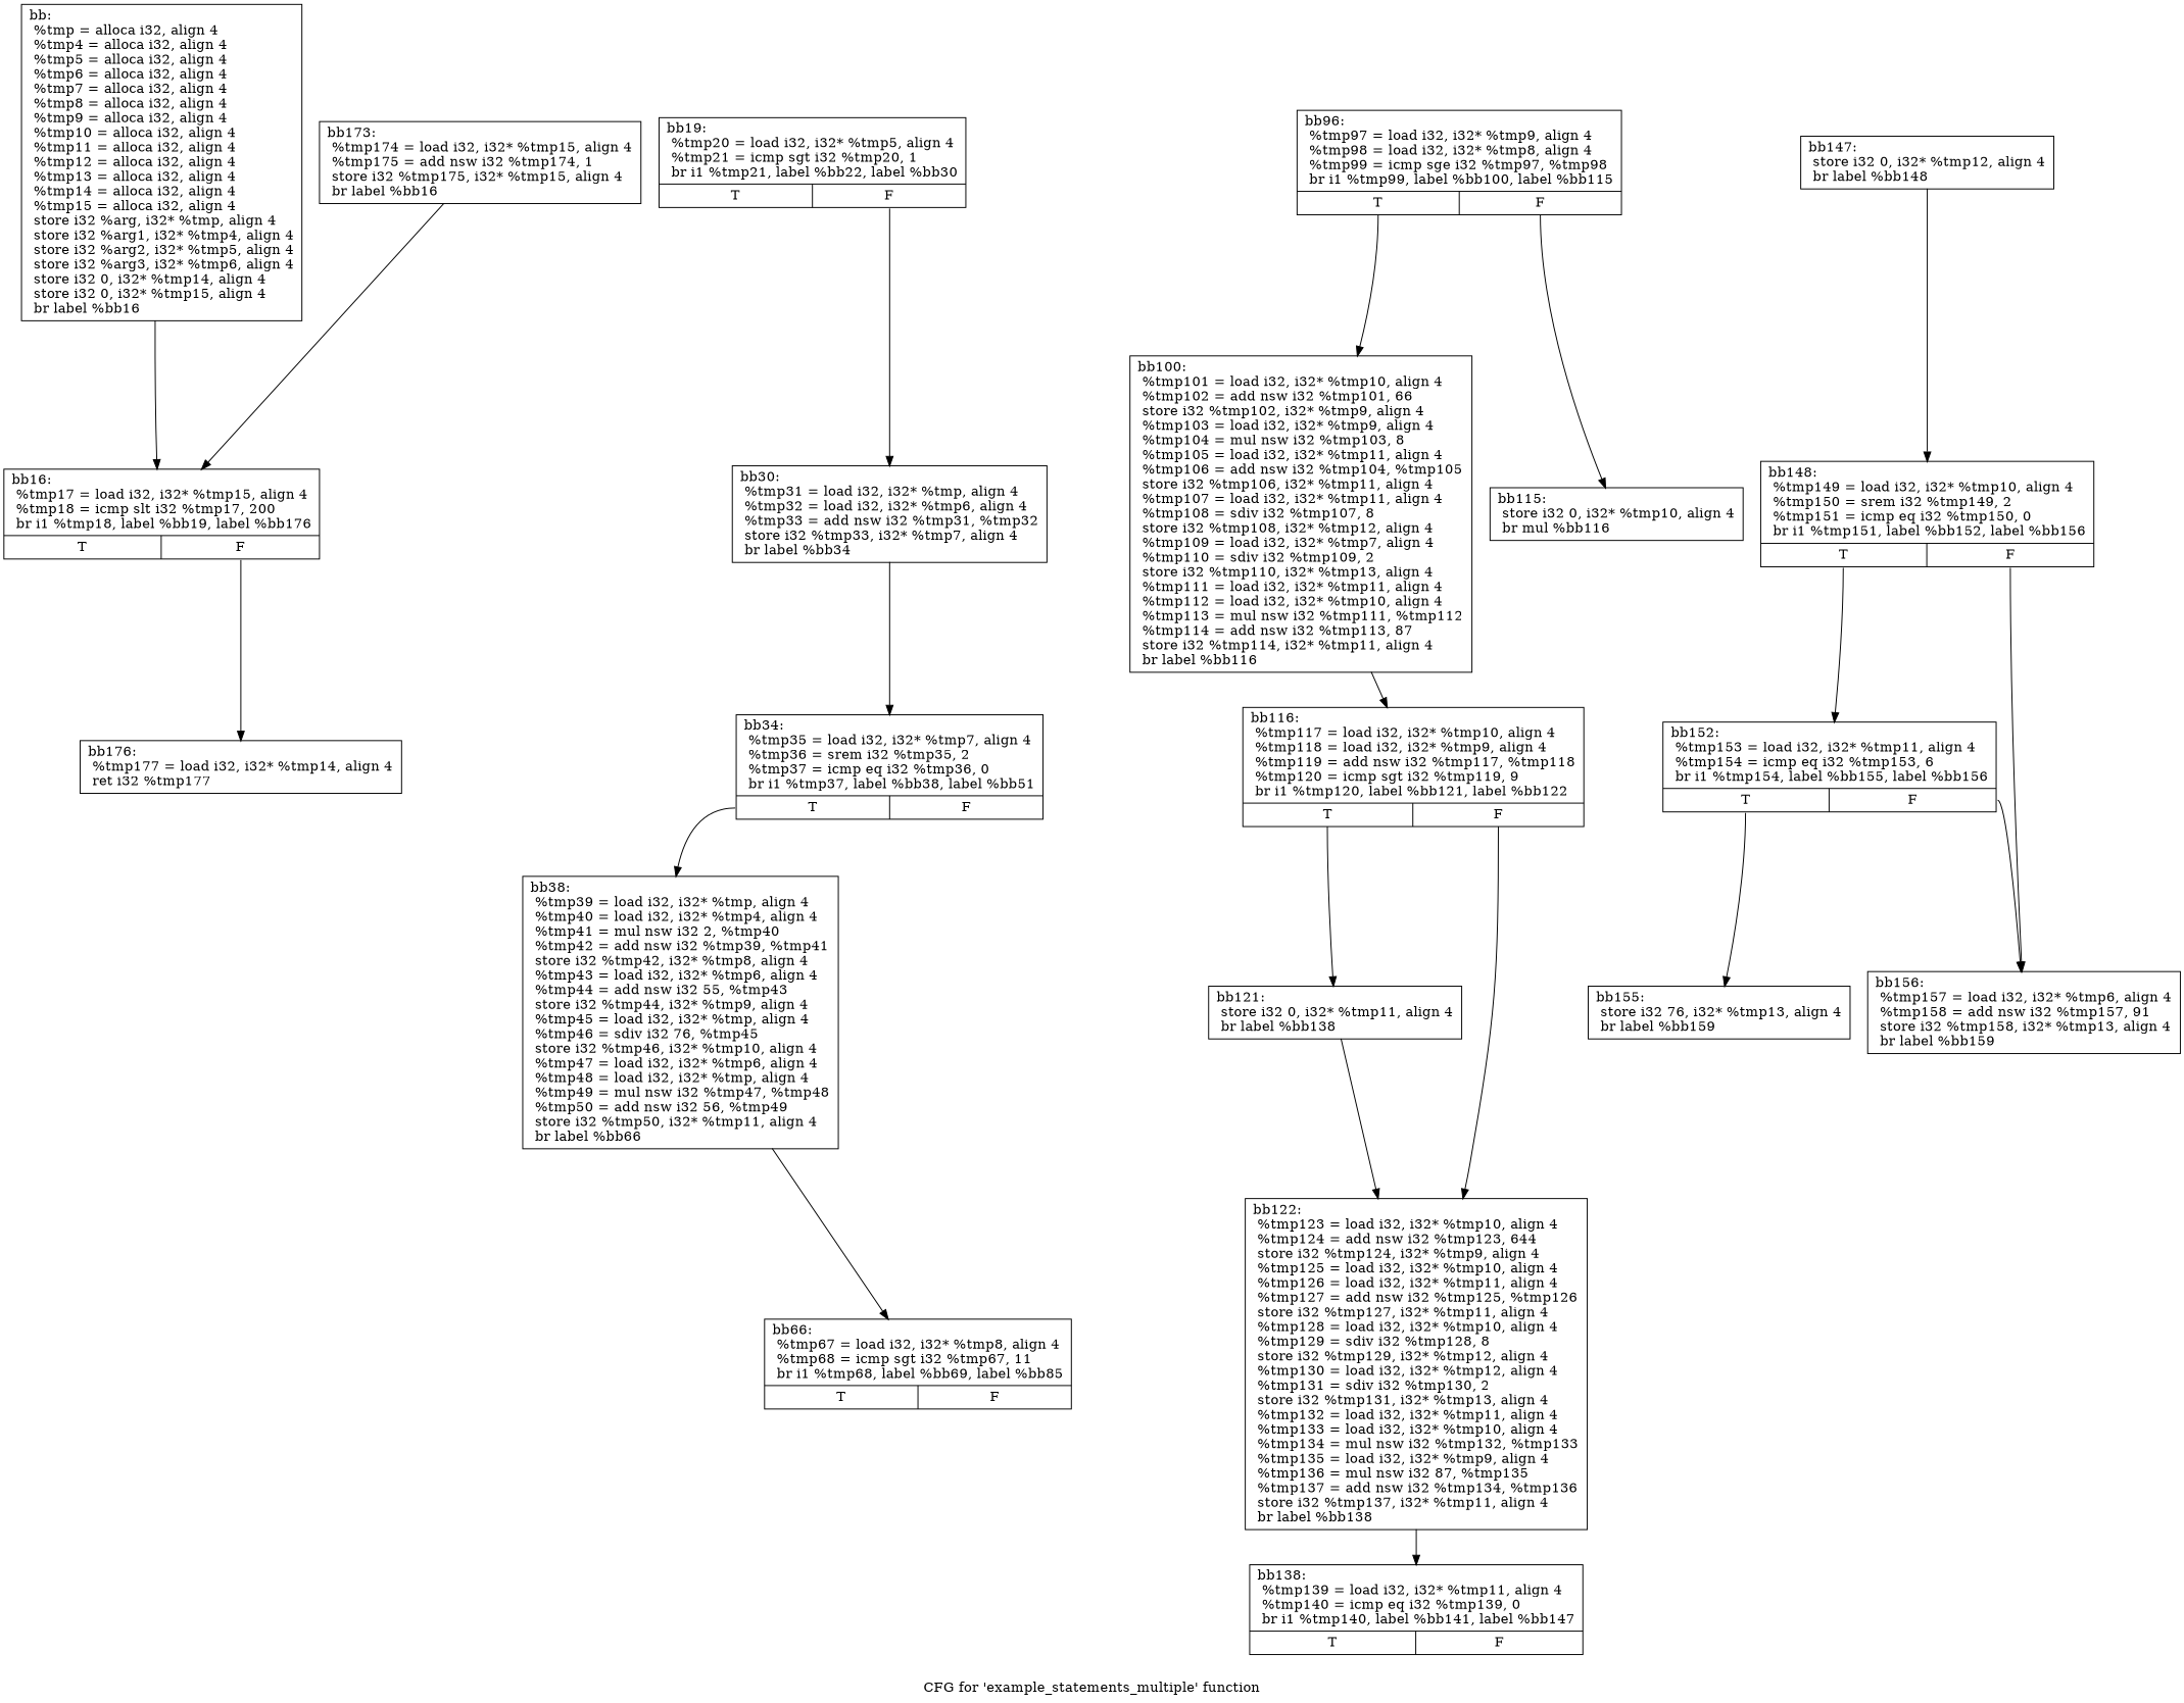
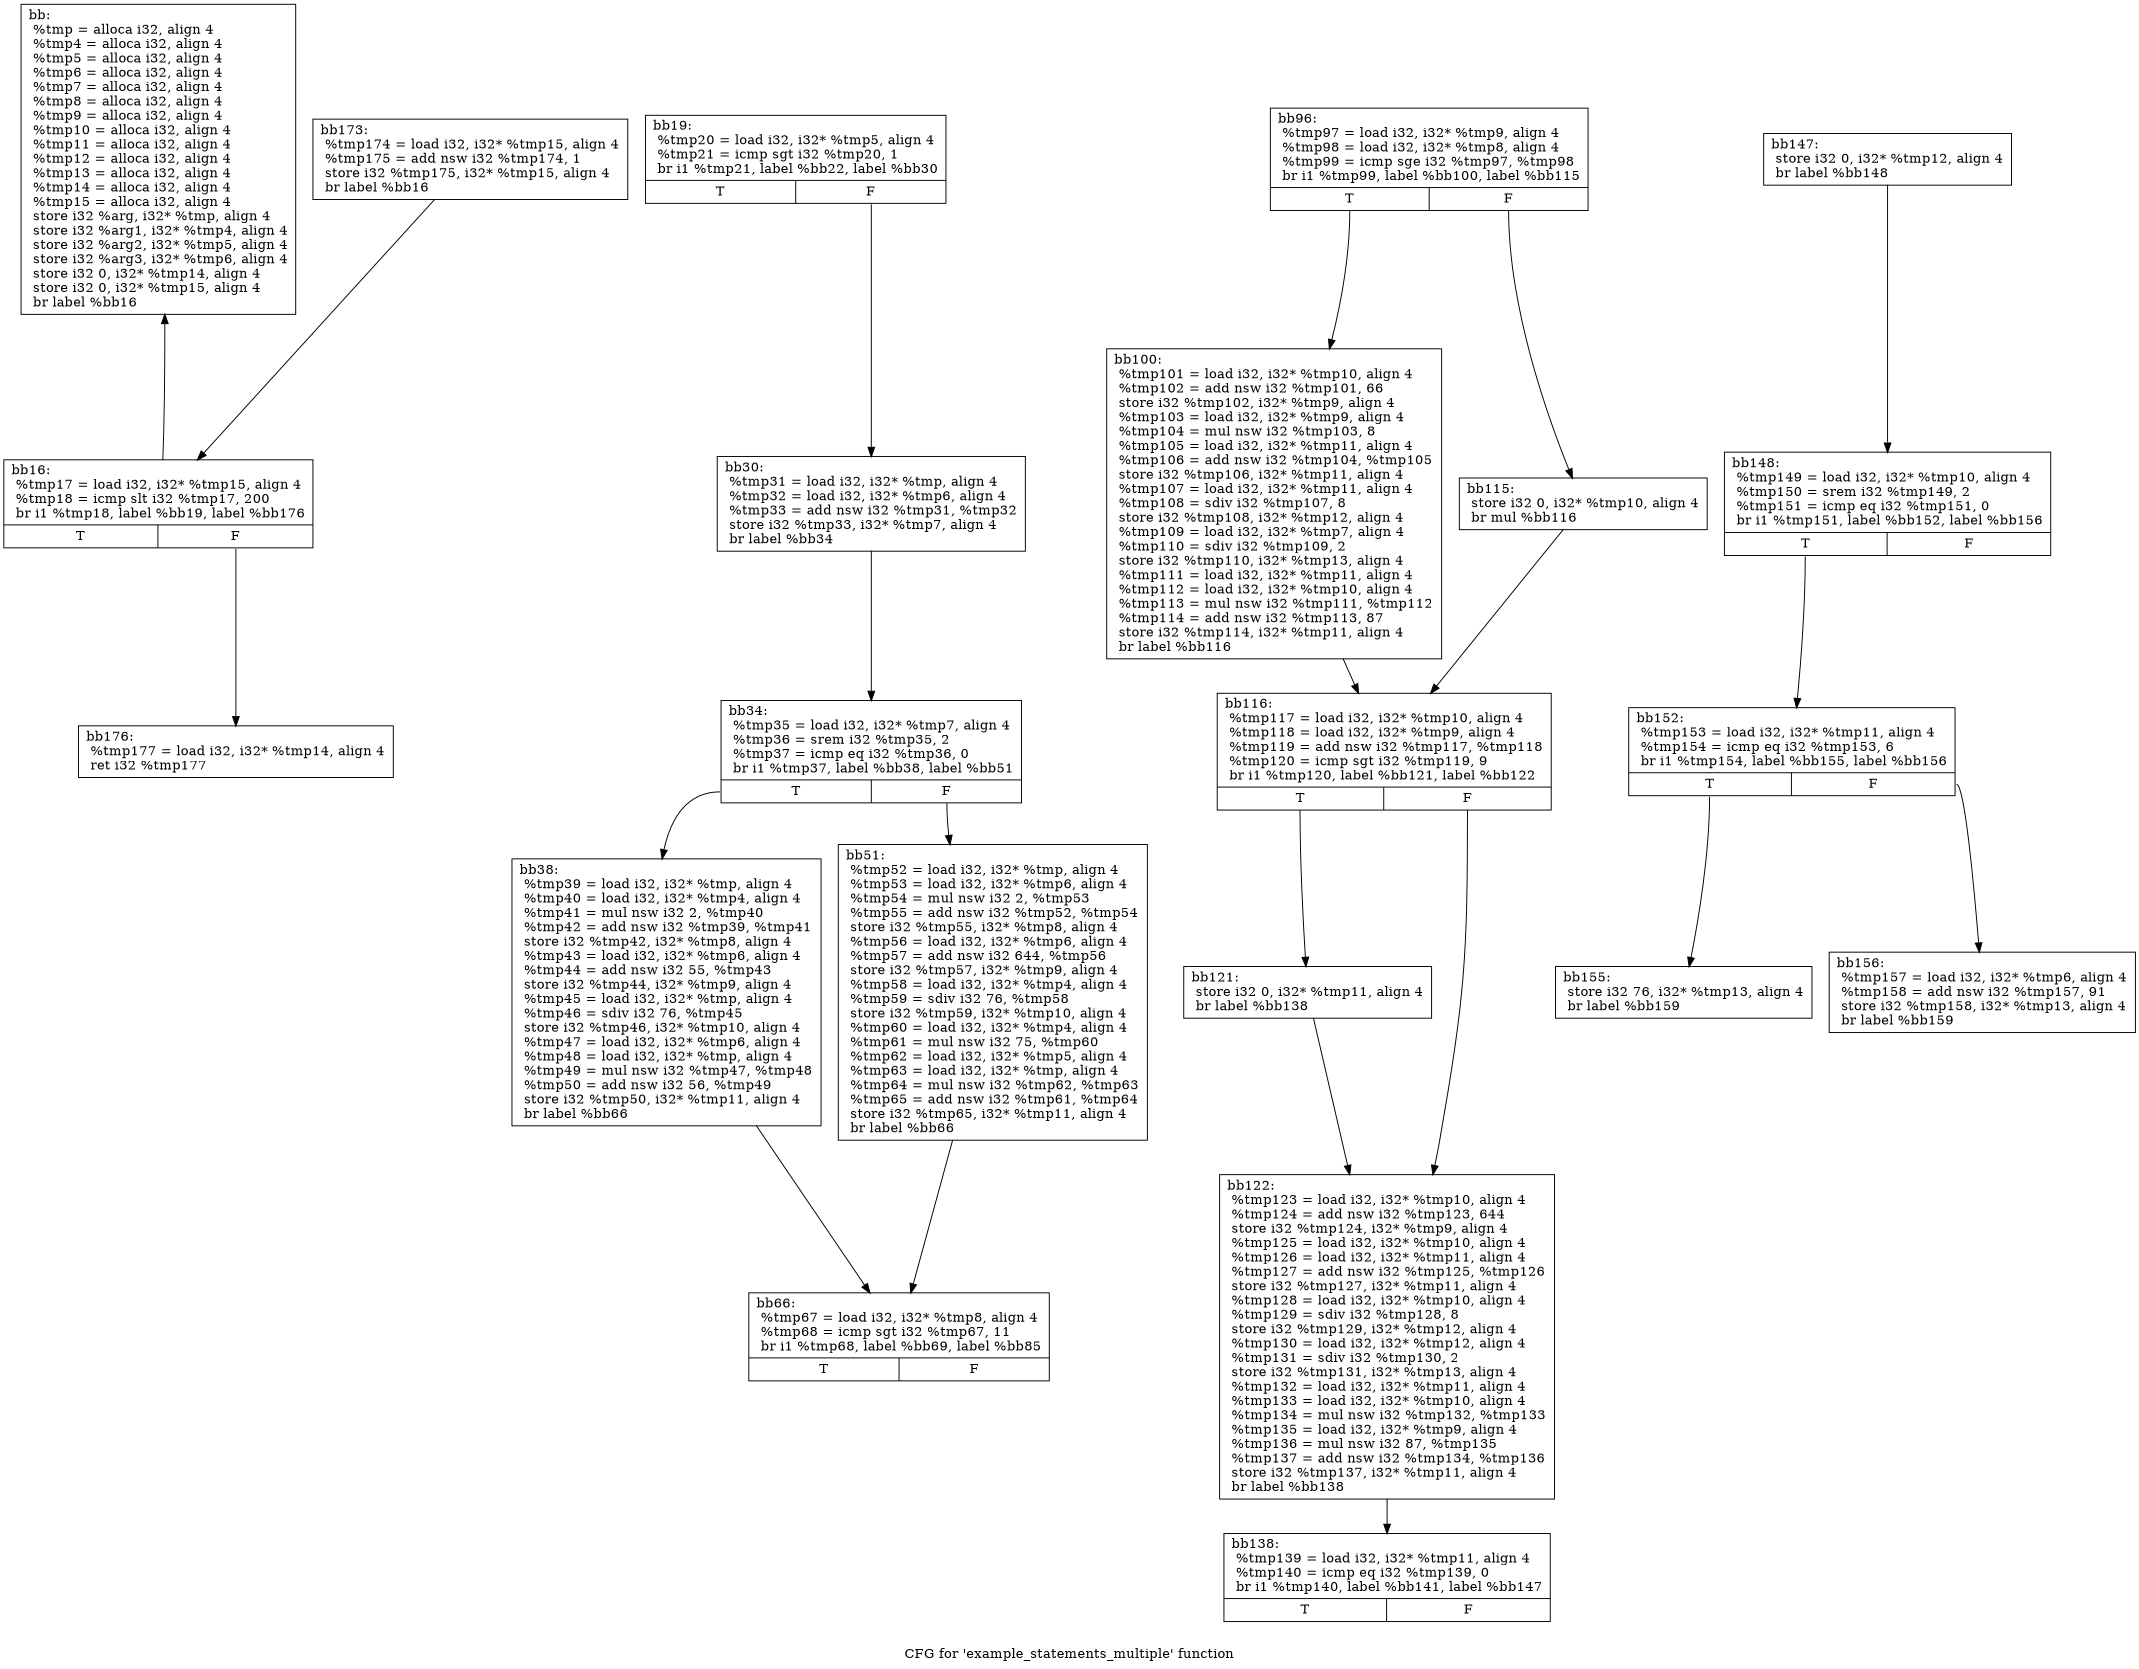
  digraph {
    label="CFG for 'example_statements_multiple' function"
    node [shape=record]
    n1 [label="{bb:\l  %tmp = alloca i32, align 4\l  %tmp4 = alloca i32, align 4\l  %tmp5 = alloca i32, align 4\l  %tmp6 = alloca i32, align 4\l  %tmp7 = alloca i32, align 4\l  %tmp8 = alloca i32, align 4\l  %tmp9 = alloca i32, align 4\l  %tmp10 = alloca i32, align 4\l  %tmp11 = alloca i32, align 4\l  %tmp12 = alloca i32, align 4\l  %tmp13 = alloca i32, align 4\l  %tmp14 = alloca i32, align 4\l  %tmp15 = alloca i32, align 4\l  store i32 %arg, i32* %tmp, align 4\l  store i32 %arg1, i32* %tmp4, align 4\l  store i32 %arg2, i32* %tmp5, align 4\l  store i32 %arg3, i32* %tmp6, align 4\l  store i32 0, i32* %tmp14, align 4\l  store i32 0, i32* %tmp15, align 4\l  br label %bb16\l}"]
    n2 [label="{bb16:                                             \l  %tmp17 = load i32, i32* %tmp15, align 4\l  %tmp18 = icmp slt i32 %tmp17, 200\l  br i1 %tmp18, label %bb19, label %bb176\l|{<s0>T|<s1>F}}"]
    n3 [label="{bb176:                                            \l  %tmp177 = load i32, i32* %tmp14, align 4\l  ret i32 %tmp177\l}"]
    n4 [label="{bb19:                                             \l  %tmp20 = load i32, i32* %tmp5, align 4\l  %tmp21 = icmp sgt i32 %tmp20, 1\l  br i1 %tmp21, label %bb22, label %bb30\l|{<s0>T|<s1>F}}"]
    n5 [label="{bb30:                                             \l  %tmp31 = load i32, i32* %tmp, align 4\l  %tmp32 = load i32, i32* %tmp6, align 4\l  %tmp33 = add nsw i32 %tmp31, %tmp32\l  store i32 %tmp33, i32* %tmp7, align 4\l  br label %bb34\l}"]
    n6 [label="{bb34:                                             \l  %tmp35 = load i32, i32* %tmp7, align 4\l  %tmp36 = srem i32 %tmp35, 2\l  %tmp37 = icmp eq i32 %tmp36, 0\l  br i1 %tmp37, label %bb38, label %bb51\l|{<s0>T|<s1>F}}"]
    n7 [label="{bb38:                                             \l  %tmp39 = load i32, i32* %tmp, align 4\l  %tmp40 = load i32, i32* %tmp4, align 4\l  %tmp41 = mul nsw i32 2, %tmp40\l  %tmp42 = add nsw i32 %tmp39, %tmp41\l  store i32 %tmp42, i32* %tmp8, align 4\l  %tmp43 = load i32, i32* %tmp6, align 4\l  %tmp44 = add nsw i32 55, %tmp43\l  store i32 %tmp44, i32* %tmp9, align 4\l  %tmp45 = load i32, i32* %tmp, align 4\l  %tmp46 = sdiv i32 76, %tmp45\l  store i32 %tmp46, i32* %tmp10, align 4\l  %tmp47 = load i32, i32* %tmp6, align 4\l  %tmp48 = load i32, i32* %tmp, align 4\l  %tmp49 = mul nsw i32 %tmp47, %tmp48\l  %tmp50 = add nsw i32 56, %tmp49\l  store i32 %tmp50, i32* %tmp11, align 4\l  br label %bb66\l}"]
+   n8 [label="{bb51:                                             \l  %tmp52 = load i32, i32* %tmp, align 4\l  %tmp53 = load i32, i32* %tmp6, align 4\l  %tmp54 = mul nsw i32 2, %tmp53\l  %tmp55 = add nsw i32 %tmp52, %tmp54\l  store i32 %tmp55, i32* %tmp8, align 4\l  %tmp56 = load i32, i32* %tmp6, align 4\l  %tmp57 = add nsw i32 644, %tmp56\l  store i32 %tmp57, i32* %tmp9, align 4\l  %tmp58 = load i32, i32* %tmp4, align 4\l  %tmp59 = sdiv i32 76, %tmp58\l  store i32 %tmp59, i32* %tmp10, align 4\l  %tmp60 = load i32, i32* %tmp4, align 4\l  %tmp61 = mul nsw i32 75, %tmp60\l  %tmp62 = load i32, i32* %tmp5, align 4\l  %tmp63 = load i32, i32* %tmp, align 4\l  %tmp64 = mul nsw i32 %tmp62, %tmp63\l  %tmp65 = add nsw i32 %tmp61, %tmp64\l  store i32 %tmp65, i32* %tmp11, align 4\l  br label %bb66\l}"]
    n9 [label="{bb66:                                             \l  %tmp67 = load i32, i32* %tmp8, align 4\l  %tmp68 = icmp sgt i32 %tmp67, 11\l  br i1 %tmp68, label %bb69, label %bb85\l|{<s0>T|<s1>F}}"]
    n10 [label="{bb96:                                             \l  %tmp97 = load i32, i32* %tmp9, align 4\l  %tmp98 = load i32, i32* %tmp8, align 4\l  %tmp99 = icmp sge i32 %tmp97, %tmp98\l  br i1 %tmp99, label %bb100, label %bb115\l|{<s0>T|<s1>F}}"]
    n11 [label="{bb100:                                            \l  %tmp101 = load i32, i32* %tmp10, align 4\l  %tmp102 = add nsw i32 %tmp101, 66\l  store i32 %tmp102, i32* %tmp9, align 4\l  %tmp103 = load i32, i32* %tmp9, align 4\l  %tmp104 = mul nsw i32 %tmp103, 8\l  %tmp105 = load i32, i32* %tmp11, align 4\l  %tmp106 = add nsw i32 %tmp104, %tmp105\l  store i32 %tmp106, i32* %tmp11, align 4\l  %tmp107 = load i32, i32* %tmp11, align 4\l  %tmp108 = sdiv i32 %tmp107, 8\l  store i32 %tmp108, i32* %tmp12, align 4\l  %tmp109 = load i32, i32* %tmp7, align 4\l  %tmp110 = sdiv i32 %tmp109, 2\l  store i32 %tmp110, i32* %tmp13, align 4\l  %tmp111 = load i32, i32* %tmp11, align 4\l  %tmp112 = load i32, i32* %tmp10, align 4\l  %tmp113 = mul nsw i32 %tmp111, %tmp112\l  %tmp114 = add nsw i32 %tmp113, 87\l  store i32 %tmp114, i32* %tmp11, align 4\l  br label %bb116\l}"]
    n12 [label="{bb115:                                            \l  store i32 0, i32* %tmp10, align 4\l  br mul %bb116\l}"]
    n13 [label="{bb116:                                            \l  %tmp117 = load i32, i32* %tmp10, align 4\l  %tmp118 = load i32, i32* %tmp9, align 4\l  %tmp119 = add nsw i32 %tmp117, %tmp118\l  %tmp120 = icmp sgt i32 %tmp119, 9\l  br i1 %tmp120, label %bb121, label %bb122\l|{<s0>T|<s1>F}}"]
    n14 [label="{bb121:                                            \l  store i32 0, i32* %tmp11, align 4\l  br label %bb138\l}"]
    n15 [label="{bb122:                                            \l  %tmp123 = load i32, i32* %tmp10, align 4\l  %tmp124 = add nsw i32 %tmp123, 644\l  store i32 %tmp124, i32* %tmp9, align 4\l  %tmp125 = load i32, i32* %tmp10, align 4\l  %tmp126 = load i32, i32* %tmp11, align 4\l  %tmp127 = add nsw i32 %tmp125, %tmp126\l  store i32 %tmp127, i32* %tmp11, align 4\l  %tmp128 = load i32, i32* %tmp10, align 4\l  %tmp129 = sdiv i32 %tmp128, 8\l  store i32 %tmp129, i32* %tmp12, align 4\l  %tmp130 = load i32, i32* %tmp12, align 4\l  %tmp131 = sdiv i32 %tmp130, 2\l  store i32 %tmp131, i32* %tmp13, align 4\l  %tmp132 = load i32, i32* %tmp11, align 4\l  %tmp133 = load i32, i32* %tmp10, align 4\l  %tmp134 = mul nsw i32 %tmp132, %tmp133\l  %tmp135 = load i32, i32* %tmp9, align 4\l  %tmp136 = mul nsw i32 87, %tmp135\l  %tmp137 = add nsw i32 %tmp134, %tmp136\l  store i32 %tmp137, i32* %tmp11, align 4\l  br label %bb138\l}"]
    n16 [label="{bb138:                                            \l  %tmp139 = load i32, i32* %tmp11, align 4\l  %tmp140 = icmp eq i32 %tmp139, 0\l  br i1 %tmp140, label %bb141, label %bb147\l|{<s0>T|<s1>F}}"]
    n17 [label="{bb147:                                            \l  store i32 0, i32* %tmp12, align 4\l  br label %bb148\l}"]
-   n18 [label="{bb148:                                            \l  %tmp149 = load i32, i32* %tmp10, align 4\l  %tmp150 = srem i32 %tmp149, 2\l  %tmp151 = icmp eq i32 %tmp150, 0\l  br i1 %tmp151, label %bb152, label %bb156\l|{<s0>T|<s1>F}}"]
+   n18 [label="{bb148:                                            \l  %tmp149 = load i32, i32* %tmp10, align 4\l  %tmp150 = srem i32 %tmp149, 2\l  %tmp151 = icmp eq i32 %tmp151, 0\l  br i1 %tmp151, label %bb152, label %bb156\l|{<s0>T|<s1>F}}"]
    n19 [label="{bb152:                                            \l  %tmp153 = load i32, i32* %tmp11, align 4\l  %tmp154 = icmp eq i32 %tmp153, 6\l  br i1 %tmp154, label %bb155, label %bb156\l|{<s0>T|<s1>F}}"]
    n20 [label="{bb156:                                            \l  %tmp157 = load i32, i32* %tmp6, align 4\l  %tmp158 = add nsw i32 %tmp157, 91\l  store i32 %tmp158, i32* %tmp13, align 4\l  br label %bb159\l}"]
    n21 [label="{bb155:                                            \l  store i32 76, i32* %tmp13, align 4\l  br label %bb159\l}"]
    n22 [label="{bb173:                                            \l  %tmp174 = load i32, i32* %tmp15, align 4\l  %tmp175 = add nsw i32 %tmp174, 1\l  store i32 %tmp175, i32* %tmp15, align 4\l  br label %bb16\l}"]
-   n1 -> n2
+   n2 -> n1
    n2 -> n3 [tailport=s1]
    n4 -> n5 [tailport=s1]
    n5 -> n6
    n6 -> n7 [tailport=s0]
+   n6 -> n8 [tailport=s1]
    n7 -> n9
+   n8 -> n9
    n10 -> n11 [tailport=s0]
    n10 -> n12 [tailport=s1]
    n11 -> n13
+   n12 -> n13
    n13 -> n14 [tailport=s0]
    n13 -> n15 [tailport=s1]
    n14 -> n15
    n15 -> n16
    n17 -> n18
    n18 -> n19 [tailport=s0]
-   n18 -> n20 [tailport=s1]
    n19 -> n20 [tailport=s1]
    n19 -> n21 [tailport=s0]
    n22 -> n2
  }
